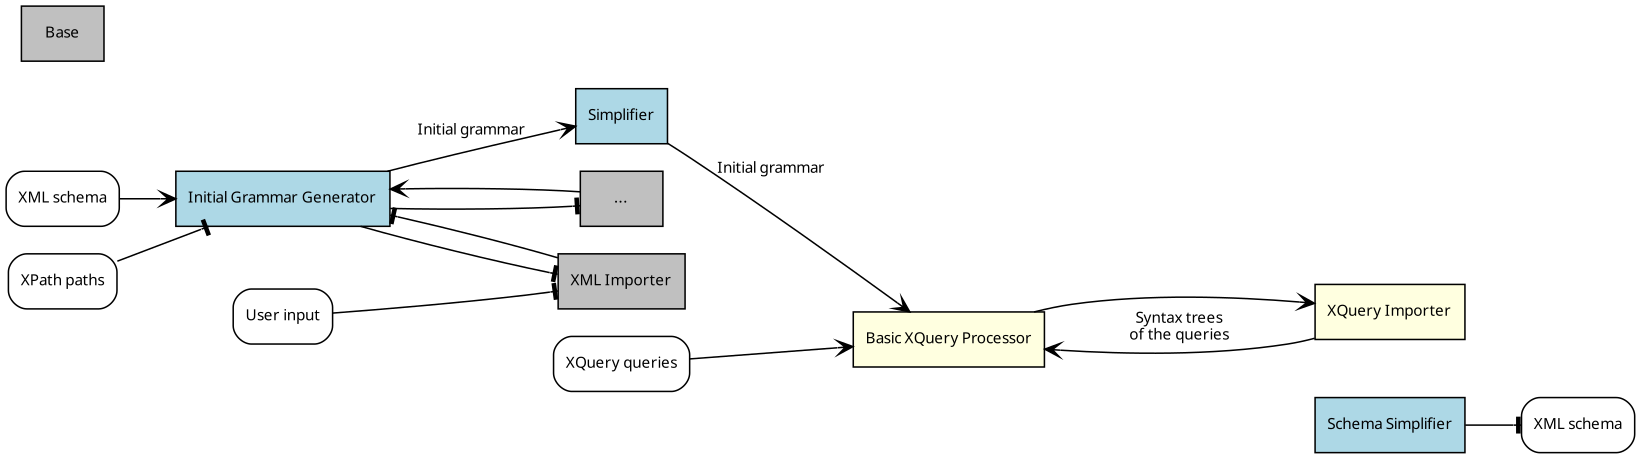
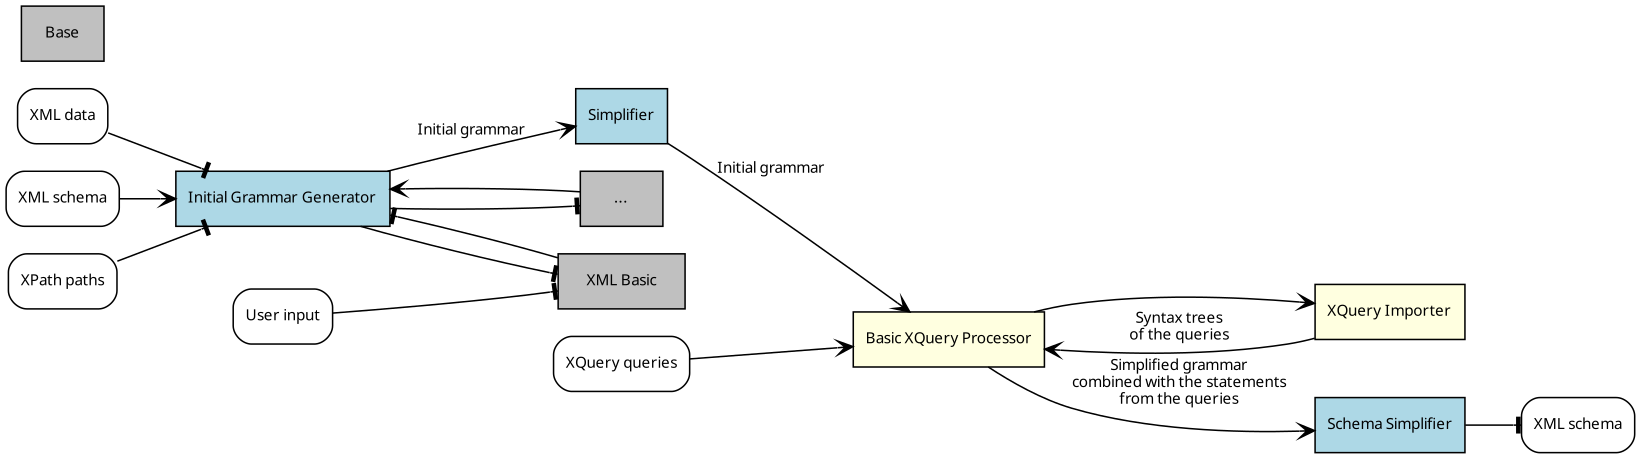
  digraph {
    rankdir=LR
    node [fontname="TeXGyrePagella-Regular" fontsize=10 shape=rectangle style=filled]
    edge [arrowhead=vee fontname="TeXGyrePagella-Regular" fontsize=10]
+   n1 [label="XML data" style=rounded]
    n2 [fillcolor=lightblue label="Initial Grammar Generator"]
-   n3 [fillcolor=grey label="XML Importer"]
+   n3 [fillcolor=grey label="XML Basic"]
    n4 [fillcolor=grey label="..."]
    n5 [fillcolor=lightblue label=Simplifier]
    n6 [label="XML schema" style=rounded]
    n7 [label="XPath paths" style=rounded]
    n8 [fillcolor=lightyellow label="Basic XQuery Processor"]
    n9 [fillcolor=grey label=Base]
    n10 [label="XQuery queries" style=rounded]
    n11 [fillcolor=lightyellow label="XQuery Importer"]
    n12 [fillcolor=lightblue label="Schema Simplifier"]
    n13 [label="XML schema" style=rounded]
    n14 [label="User input" style=rounded]
+   n1 -> n2 [arrowhead=tee]
    n2 -> n3 [arrowhead=tee]
    n2 -> n4 [arrowhead=tee]
    n2 -> n5 [label="Initial grammar"]
    n3 -> n2 [arrowhead=tee]
    n4 -> n2
    n5 -> n8 [label="Initial grammar"]
    n6 -> n2
    n7 -> n2 [arrowhead=tee]
    n8 -> n11
+   n8 -> n12 [label=<Simplified grammar<br/>combined with the statements<br/>from the queries>]
    n10 -> n8
    n11 -> n8 [label=<Syntax trees<br/>of the queries>]
    n12 -> n13 [arrowhead=tee]
    n14 -> n3 [arrowhead=tee]
  }
